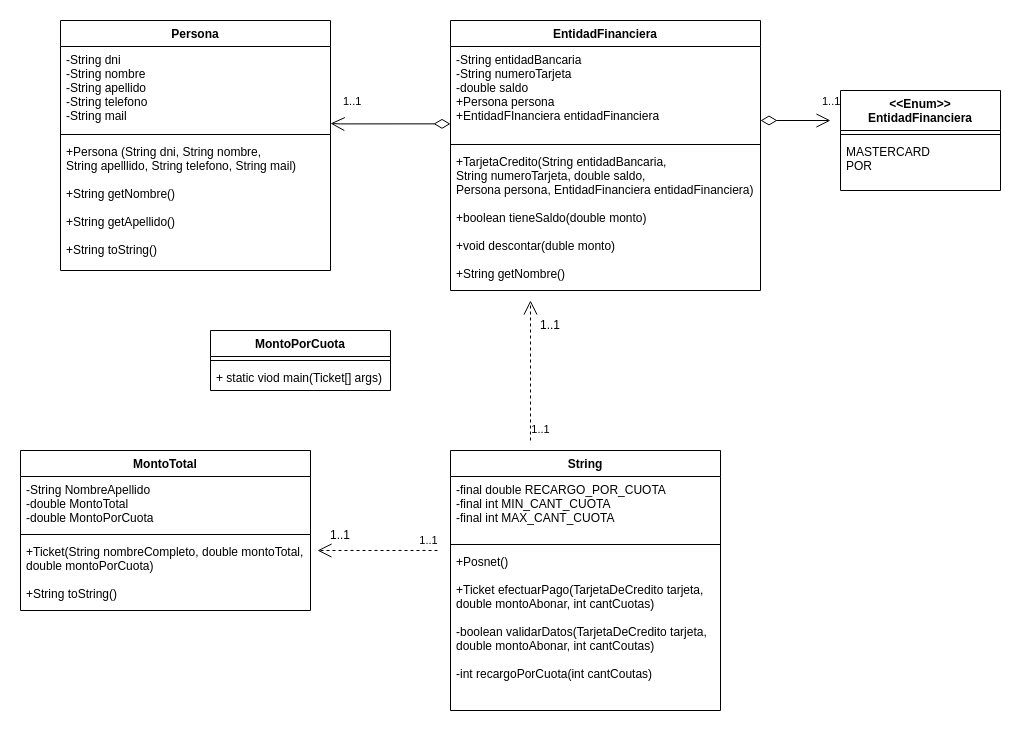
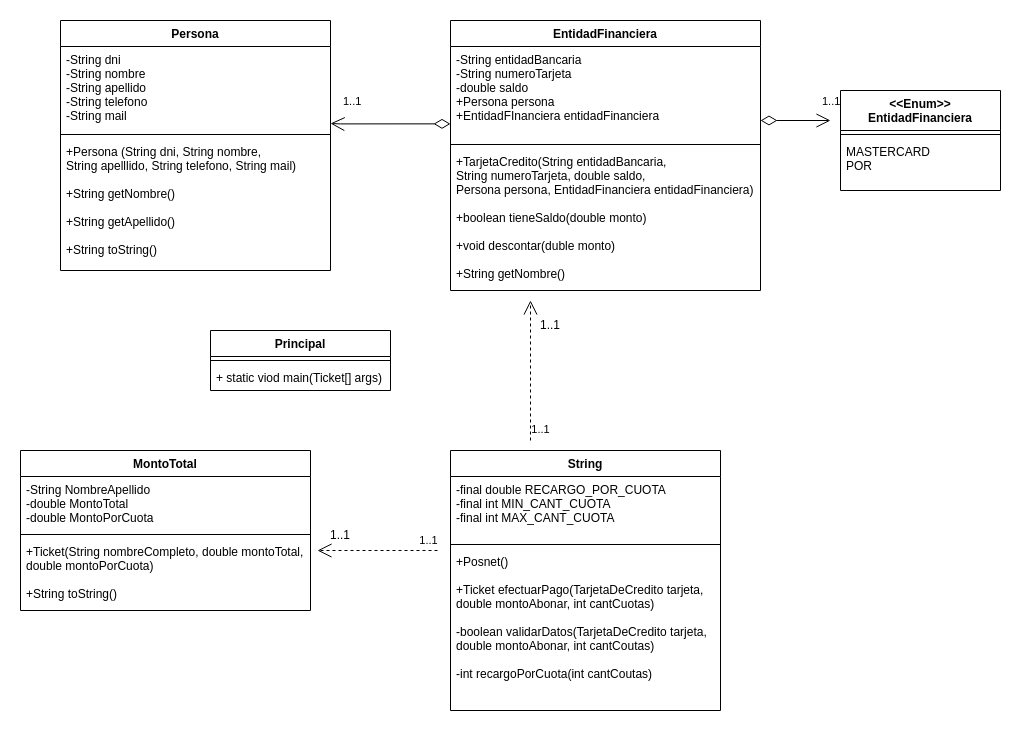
  <mxCell id="0" />
  <mxCell id="1" parent="0" />
  <mxCell id="2" value="Persona" style="swimlane;fontStyle=1;align=center;verticalAlign=top;childLayout=stackLayout;horizontal=1;startSize=26;horizontalStack=0;resizeParent=1;resizeLast=0;collapsible=1;marginBottom=0;rounded=0;shadow=0;strokeWidth=1;labelBorderColor=none;labelBackgroundColor=none;" parent="1" vertex="1"><mxGeometry x="60" y="20" width="270" height="250" as="geometry"><mxRectangle x="130" y="380" width="160" height="26" as="alternateBounds" /></mxGeometry></mxCell>
  <mxCell id="3" value="-String dni&#10;-String nombre&#10;-String apellido&#10;-String telefono &#10;-String mail" style="text;align=left;verticalAlign=top;spacingLeft=4;spacingRight=4;overflow=hidden;rotatable=0;points=[[0,0.5],[1,0.5]];portConstraint=eastwest;" parent="2" vertex="1"><mxGeometry y="26" width="270" height="84" as="geometry" /></mxCell>
  <mxCell id="4" value="" style="line;html=1;strokeWidth=1;align=left;verticalAlign=middle;spacingTop=-1;spacingLeft=3;spacingRight=3;rotatable=0;labelPosition=right;points=[];portConstraint=eastwest;" parent="2" vertex="1"><mxGeometry y="110" width="270" height="8" as="geometry" /></mxCell>
  <mxCell id="5" value="+Persona (String dni, String nombre, &#10;String apelllido, String telefono, String mail)&#10;&#10;+String getNombre()&#10;&#10;+String getApellido()&#10;&#10;+String toString()" style="text;align=left;verticalAlign=top;spacingLeft=4;spacingRight=4;overflow=hidden;rotatable=0;points=[[0,0.5],[1,0.5]];portConstraint=eastwest;" parent="2" vertex="1"><mxGeometry y="118" width="270" height="132" as="geometry" /></mxCell>
  <mxCell id="6" value="&lt;&lt;Enum&gt;&gt;&#10;EntidadFinanciera" style="swimlane;fontStyle=1;align=center;verticalAlign=top;childLayout=stackLayout;horizontal=1;startSize=40;horizontalStack=0;resizeParent=1;resizeLast=0;collapsible=1;marginBottom=0;rounded=0;shadow=0;strokeWidth=1;" parent="1" vertex="1"><mxGeometry x="840" y="90" width="160" height="100" as="geometry"><mxRectangle x="550" y="140" width="160" height="26" as="alternateBounds" /></mxGeometry></mxCell>
  <mxCell id="7" value="" style="line;html=1;strokeWidth=1;align=left;verticalAlign=middle;spacingTop=-1;spacingLeft=3;spacingRight=3;rotatable=0;labelPosition=right;points=[];portConstraint=eastwest;" parent="6" vertex="1"><mxGeometry y="40" width="160" height="8" as="geometry" /></mxCell>
  <mxCell id="8" value="MASTERCARD&#10;POR" style="text;align=left;verticalAlign=top;spacingLeft=4;spacingRight=4;overflow=hidden;rotatable=0;points=[[0,0.5],[1,0.5]];portConstraint=eastwest;" parent="6" vertex="1"><mxGeometry y="48" width="160" height="40" as="geometry" /></mxCell>
  <mxCell id="9" value="String" style="swimlane;fontStyle=1;align=center;verticalAlign=top;childLayout=stackLayout;horizontal=1;startSize=26;horizontalStack=0;resizeParent=1;resizeParentMax=0;resizeLast=0;collapsible=1;marginBottom=0;" parent="1" vertex="1"><mxGeometry x="450" y="450" width="270" height="260" as="geometry" /></mxCell>
  <mxCell id="10" value="-final double RECARGO_POR_CUOTA&#10;-final int MIN_CANT_CUOTA&#10;-final int MAX_CANT_CUOTA" style="text;strokeColor=none;fillColor=none;align=left;verticalAlign=top;spacingLeft=4;spacingRight=4;overflow=hidden;rotatable=0;points=[[0,0.5],[1,0.5]];portConstraint=eastwest;" parent="9" vertex="1"><mxGeometry y="26" width="270" height="64" as="geometry" /></mxCell>
  <mxCell id="11" value="" style="line;strokeWidth=1;fillColor=none;align=left;verticalAlign=middle;spacingTop=-1;spacingLeft=3;spacingRight=3;rotatable=0;labelPosition=right;points=[];portConstraint=eastwest;" parent="9" vertex="1"><mxGeometry y="90" width="270" height="8" as="geometry" /></mxCell>
  <mxCell id="12" value="+Posnet()&#10;&#10;+Ticket efectuarPago(TarjetaDeCredito tarjeta,&#10;double montoAbonar, int cantCuotas)&#10;&#10;-boolean validarDatos(TarjetaDeCredito tarjeta,&#10;double montoAbonar, int cantCoutas)&#10;&#10;-int recargoPorCuota(int cantCoutas)" style="text;strokeColor=none;fillColor=none;align=left;verticalAlign=top;spacingLeft=4;spacingRight=4;overflow=hidden;rotatable=0;points=[[0,0.5],[1,0.5]];portConstraint=eastwest;" parent="9" vertex="1"><mxGeometry y="98" width="270" height="162" as="geometry" /></mxCell>
  <mxCell id="13" value="MontoTotal" style="swimlane;fontStyle=1;align=center;verticalAlign=top;childLayout=stackLayout;horizontal=1;startSize=26;horizontalStack=0;resizeParent=1;resizeParentMax=0;resizeLast=0;collapsible=1;marginBottom=0;" parent="1" vertex="1"><mxGeometry x="20" y="450" width="290" height="160" as="geometry" /></mxCell>
  <mxCell id="14" value="-String NombreApellido&#10;-double MontoTotal&#10;-double MontoPorCuota" style="text;strokeColor=none;fillColor=none;align=left;verticalAlign=top;spacingLeft=4;spacingRight=4;overflow=hidden;rotatable=0;points=[[0,0.5],[1,0.5]];portConstraint=eastwest;" parent="13" vertex="1"><mxGeometry y="26" width="290" height="54" as="geometry" /></mxCell>
  <mxCell id="15" value="" style="line;strokeWidth=1;fillColor=none;align=left;verticalAlign=middle;spacingTop=-1;spacingLeft=3;spacingRight=3;rotatable=0;labelPosition=right;points=[];portConstraint=eastwest;" parent="13" vertex="1"><mxGeometry y="80" width="290" height="8" as="geometry" /></mxCell>
  <mxCell id="16" value="+Ticket(String nombreCompleto, double montoTotal, &#10;double montoPorCuota)&#10;&#10;+String toString()" style="text;strokeColor=none;fillColor=none;align=left;verticalAlign=top;spacingLeft=4;spacingRight=4;overflow=hidden;rotatable=0;points=[[0,0.5],[1,0.5]];portConstraint=eastwest;" parent="13" vertex="1"><mxGeometry y="88" width="290" height="72" as="geometry" /></mxCell>
  <mxCell id="17" value="EntidadFinanciera" style="swimlane;fontStyle=1;align=center;verticalAlign=top;childLayout=stackLayout;horizontal=1;startSize=26;horizontalStack=0;resizeParent=1;resizeParentMax=0;resizeLast=0;collapsible=1;marginBottom=0;" parent="1" vertex="1"><mxGeometry x="450" y="20" width="310" height="270" as="geometry"><mxRectangle x="-340" y="100" width="130" height="26" as="alternateBounds" /></mxGeometry></mxCell>
  <mxCell id="18" value="-String entidadBancaria&#10;-String numeroTarjeta&#10;-double saldo&#10;+Persona persona&#10;+EntidadFInanciera entidadFinanciera" style="text;strokeColor=none;fillColor=none;align=left;verticalAlign=top;spacingLeft=4;spacingRight=4;overflow=hidden;rotatable=0;points=[[0,0.5],[1,0.5]];portConstraint=eastwest;" parent="17" vertex="1"><mxGeometry y="26" width="310" height="94" as="geometry" /></mxCell>
  <mxCell id="19" value="" style="line;strokeWidth=1;fillColor=none;align=left;verticalAlign=middle;spacingTop=-1;spacingLeft=3;spacingRight=3;rotatable=0;labelPosition=right;points=[];portConstraint=eastwest;" parent="17" vertex="1"><mxGeometry y="120" width="310" height="8" as="geometry" /></mxCell>
  <mxCell id="20" value="+TarjetaCredito(String entidadBancaria, &#10;String numeroTarjeta, double saldo,&#10;Persona persona, EntidadFinanciera entidadFinanciera)&#10;&#10;+boolean tieneSaldo(double monto)&#10;&#10;+void descontar(duble monto)&#10;&#10;+String getNombre()&#10;" style="text;strokeColor=none;fillColor=none;align=left;verticalAlign=top;spacingLeft=4;spacingRight=4;overflow=hidden;rotatable=0;points=[[0,0.5],[1,0.5]];portConstraint=eastwest;" parent="17" vertex="1"><mxGeometry y="128" width="310" height="142" as="geometry" /></mxCell>
  <mxCell id="21" value="1..1" style="endArrow=open;html=1;endSize=12;startArrow=diamondThin;startSize=14;startFill=0;edgeStyle=orthogonalEdgeStyle;align=left;verticalAlign=bottom;rounded=0;" parent="1" edge="1"><mxGeometry x="0.714" y="10" relative="1" as="geometry"><mxPoint x="760" y="120" as="sourcePoint" /><mxPoint x="830" y="120" as="targetPoint" /><mxPoint as="offset" /></mxGeometry></mxCell>
  <mxCell id="22" value="1..1" style="text;html=1;strokeColor=none;fillColor=none;align=center;verticalAlign=middle;whiteSpace=wrap;rounded=0;" parent="1" vertex="1"><mxGeometry x="320" y="520" width="40" height="30" as="geometry" /></mxCell>
- <mxCell id="23" value="MontoPorCuota" style="swimlane;fontStyle=1;align=center;verticalAlign=top;childLayout=stackLayout;horizontal=1;startSize=26;horizontalStack=0;resizeParent=1;resizeParentMax=0;resizeLast=0;collapsible=1;marginBottom=0;" parent="1" vertex="1"><mxGeometry x="210" y="330" width="180" height="60" as="geometry" /></mxCell>
+ <mxCell id="23" value="Principal" style="swimlane;fontStyle=1;align=center;verticalAlign=top;childLayout=stackLayout;horizontal=1;startSize=26;horizontalStack=0;resizeParent=1;resizeParentMax=0;resizeLast=0;collapsible=1;marginBottom=0;" parent="1" vertex="1"><mxGeometry x="210" y="330" width="180" height="60" as="geometry" /></mxCell>
  <mxCell id="24" value="" style="line;strokeWidth=1;fillColor=none;align=left;verticalAlign=middle;spacingTop=-1;spacingLeft=3;spacingRight=3;rotatable=0;labelPosition=right;points=[];portConstraint=eastwest;" parent="23" vertex="1"><mxGeometry y="26" width="180" height="8" as="geometry" /></mxCell>
  <mxCell id="25" value="+ static viod main(Ticket[] args)" style="text;strokeColor=none;fillColor=none;align=left;verticalAlign=top;spacingLeft=4;spacingRight=4;overflow=hidden;rotatable=0;points=[[0,0.5],[1,0.5]];portConstraint=eastwest;" parent="23" vertex="1"><mxGeometry y="34" width="180" height="26" as="geometry" /></mxCell>
  <mxCell id="26" value="1..1" style="endArrow=open;endSize=12;dashed=1;html=1;rounded=0;" parent="1" edge="1"><mxGeometry x="-0.846" y="-10" width="160" relative="1" as="geometry"><mxPoint x="437" y="550" as="sourcePoint" /><mxPoint x="317" y="550" as="targetPoint" /><mxPoint as="offset" /></mxGeometry></mxCell>
  <mxCell id="27" value="1..1" style="endArrow=open;html=1;endSize=12;startArrow=diamondThin;startSize=14;startFill=0;edgeStyle=orthogonalEdgeStyle;align=left;verticalAlign=bottom;rounded=0;exitX=0;exitY=0.823;exitDx=0;exitDy=0;exitPerimeter=0;" parent="1" source="18" edge="1"><mxGeometry x="0.84" y="-13" relative="1" as="geometry"><mxPoint x="340" y="470" as="sourcePoint" /><mxPoint x="330" y="123" as="targetPoint" /><mxPoint as="offset" /><Array as="points"><mxPoint x="340" y="123" /><mxPoint x="250" y="123" /></Array></mxGeometry></mxCell>
  <mxCell id="28" value="1..1" style="text;html=1;strokeColor=none;fillColor=none;align=center;verticalAlign=middle;whiteSpace=wrap;rounded=0;" parent="1" vertex="1"><mxGeometry x="530" y="310" width="40" height="30" as="geometry" /></mxCell>
  <mxCell id="29" value="1..1" style="endArrow=open;endSize=12;dashed=1;html=1;rounded=0;" parent="1" edge="1"><mxGeometry x="-0.846" y="-10" width="160" relative="1" as="geometry"><mxPoint x="530" y="440" as="sourcePoint" /><mxPoint x="530" y="300" as="targetPoint" /><mxPoint as="offset" /></mxGeometry></mxCell>
